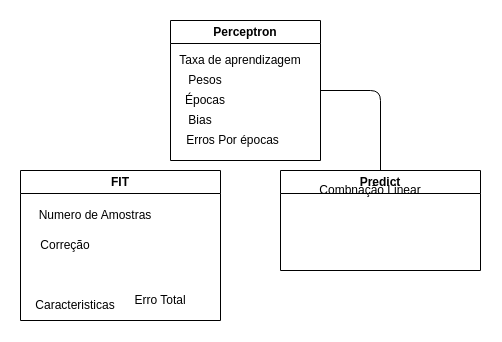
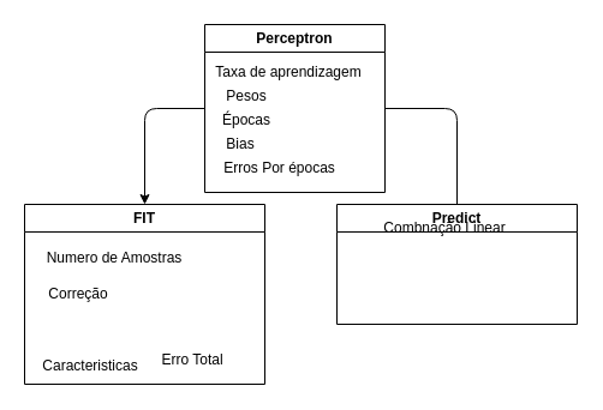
  <mxCell id="0" />
  <mxCell id="1" parent="0" />
+ <mxCell id="2" style="edgeStyle=none;html=1;entryX=0.5;entryY=0;entryDx=0;entryDy=0;exitX=0;exitY=0.5;exitDx=0;exitDy=0;" edge="1" parent="1" source="4" target="12"><mxGeometry relative="1" as="geometry"><mxPoint x="180" y="70" as="sourcePoint" /><mxPoint x="120" y="180" as="targetPoint" /><Array as="points"><mxPoint x="120" y="90" /></Array></mxGeometry></mxCell>
  <mxCell id="3" style="edgeStyle=none;html=1;exitX=1;exitY=0.5;exitDx=0;exitDy=0;" edge="1" parent="1" source="4"><mxGeometry relative="1" as="geometry"><mxPoint x="380" y="180" as="targetPoint" /><mxPoint x="340" y="75" as="sourcePoint" /><Array as="points"><mxPoint x="380" y="90" /></Array></mxGeometry></mxCell>
  <mxCell id="4" value="Perceptron" style="swimlane;whiteSpace=wrap;html=1;" vertex="1" parent="1"><mxGeometry x="170" y="20" width="150" height="140" as="geometry" /></mxCell>
  <mxCell id="5" value="Taxa de aprendizagem" style="text;html=1;strokeColor=none;fillColor=none;align=center;verticalAlign=middle;whiteSpace=wrap;rounded=0;" vertex="1" parent="4"><mxGeometry y="30" width="140" height="20" as="geometry" /></mxCell>
  <mxCell id="6" value="Pesos" style="text;html=1;strokeColor=none;fillColor=none;align=center;verticalAlign=middle;whiteSpace=wrap;rounded=0;" vertex="1" parent="4"><mxGeometry x="10" y="50" width="50" height="20" as="geometry" /></mxCell>
  <mxCell id="7" value="Épocas" style="text;html=1;strokeColor=none;fillColor=none;align=center;verticalAlign=middle;whiteSpace=wrap;rounded=0;" vertex="1" parent="4"><mxGeometry x="10" y="70" width="50" height="20" as="geometry" /></mxCell>
  <mxCell id="8" value="Bias" style="text;html=1;strokeColor=none;fillColor=none;align=center;verticalAlign=middle;whiteSpace=wrap;rounded=0;" vertex="1" parent="4"><mxGeometry x="10" y="90" width="40" height="20" as="geometry" /></mxCell>
  <mxCell id="9" value="Erros Por épocas" style="text;html=1;strokeColor=none;fillColor=none;align=center;verticalAlign=middle;whiteSpace=wrap;rounded=0;" vertex="1" parent="4"><mxGeometry x="10" y="110" width="105" height="20" as="geometry" /></mxCell>
  <mxCell id="10" value="Predict" style="swimlane;whiteSpace=wrap;html=1;" vertex="1" parent="1"><mxGeometry x="280" y="170" width="200" height="100" as="geometry" /></mxCell>
  <mxCell id="11" value="Combnação Linear" style="text;html=1;strokeColor=none;fillColor=none;align=center;verticalAlign=middle;whiteSpace=wrap;rounded=0;" vertex="1" parent="10"><mxGeometry x="25" y="5" width="130" height="30" as="geometry" /></mxCell>
  <mxCell id="12" value="FIT" style="swimlane;whiteSpace=wrap;html=1;" vertex="1" parent="1"><mxGeometry x="20" y="170" width="200" height="150" as="geometry" /></mxCell>
  <mxCell id="13" value="Numero de Amostras" style="text;html=1;strokeColor=none;fillColor=none;align=center;verticalAlign=middle;whiteSpace=wrap;rounded=0;" vertex="1" parent="12"><mxGeometry x="10" y="30" width="130" height="30" as="geometry" /></mxCell>
  <mxCell id="14" value="Correção" style="text;html=1;strokeColor=none;fillColor=none;align=center;verticalAlign=middle;whiteSpace=wrap;rounded=0;" vertex="1" parent="12"><mxGeometry x="10" y="60" width="70" height="30" as="geometry" /></mxCell>
  <mxCell id="15" value="Erro Total" style="text;html=1;strokeColor=none;fillColor=none;align=center;verticalAlign=middle;whiteSpace=wrap;rounded=0;" vertex="1" parent="12"><mxGeometry x="105" y="115" width="70" height="30" as="geometry" /></mxCell>
  <mxCell id="16" value="Caracteristicas" style="text;html=1;strokeColor=none;fillColor=none;align=center;verticalAlign=middle;whiteSpace=wrap;rounded=0;" vertex="1" parent="12"><mxGeometry x="20" y="120" width="70" height="30" as="geometry" /></mxCell>
